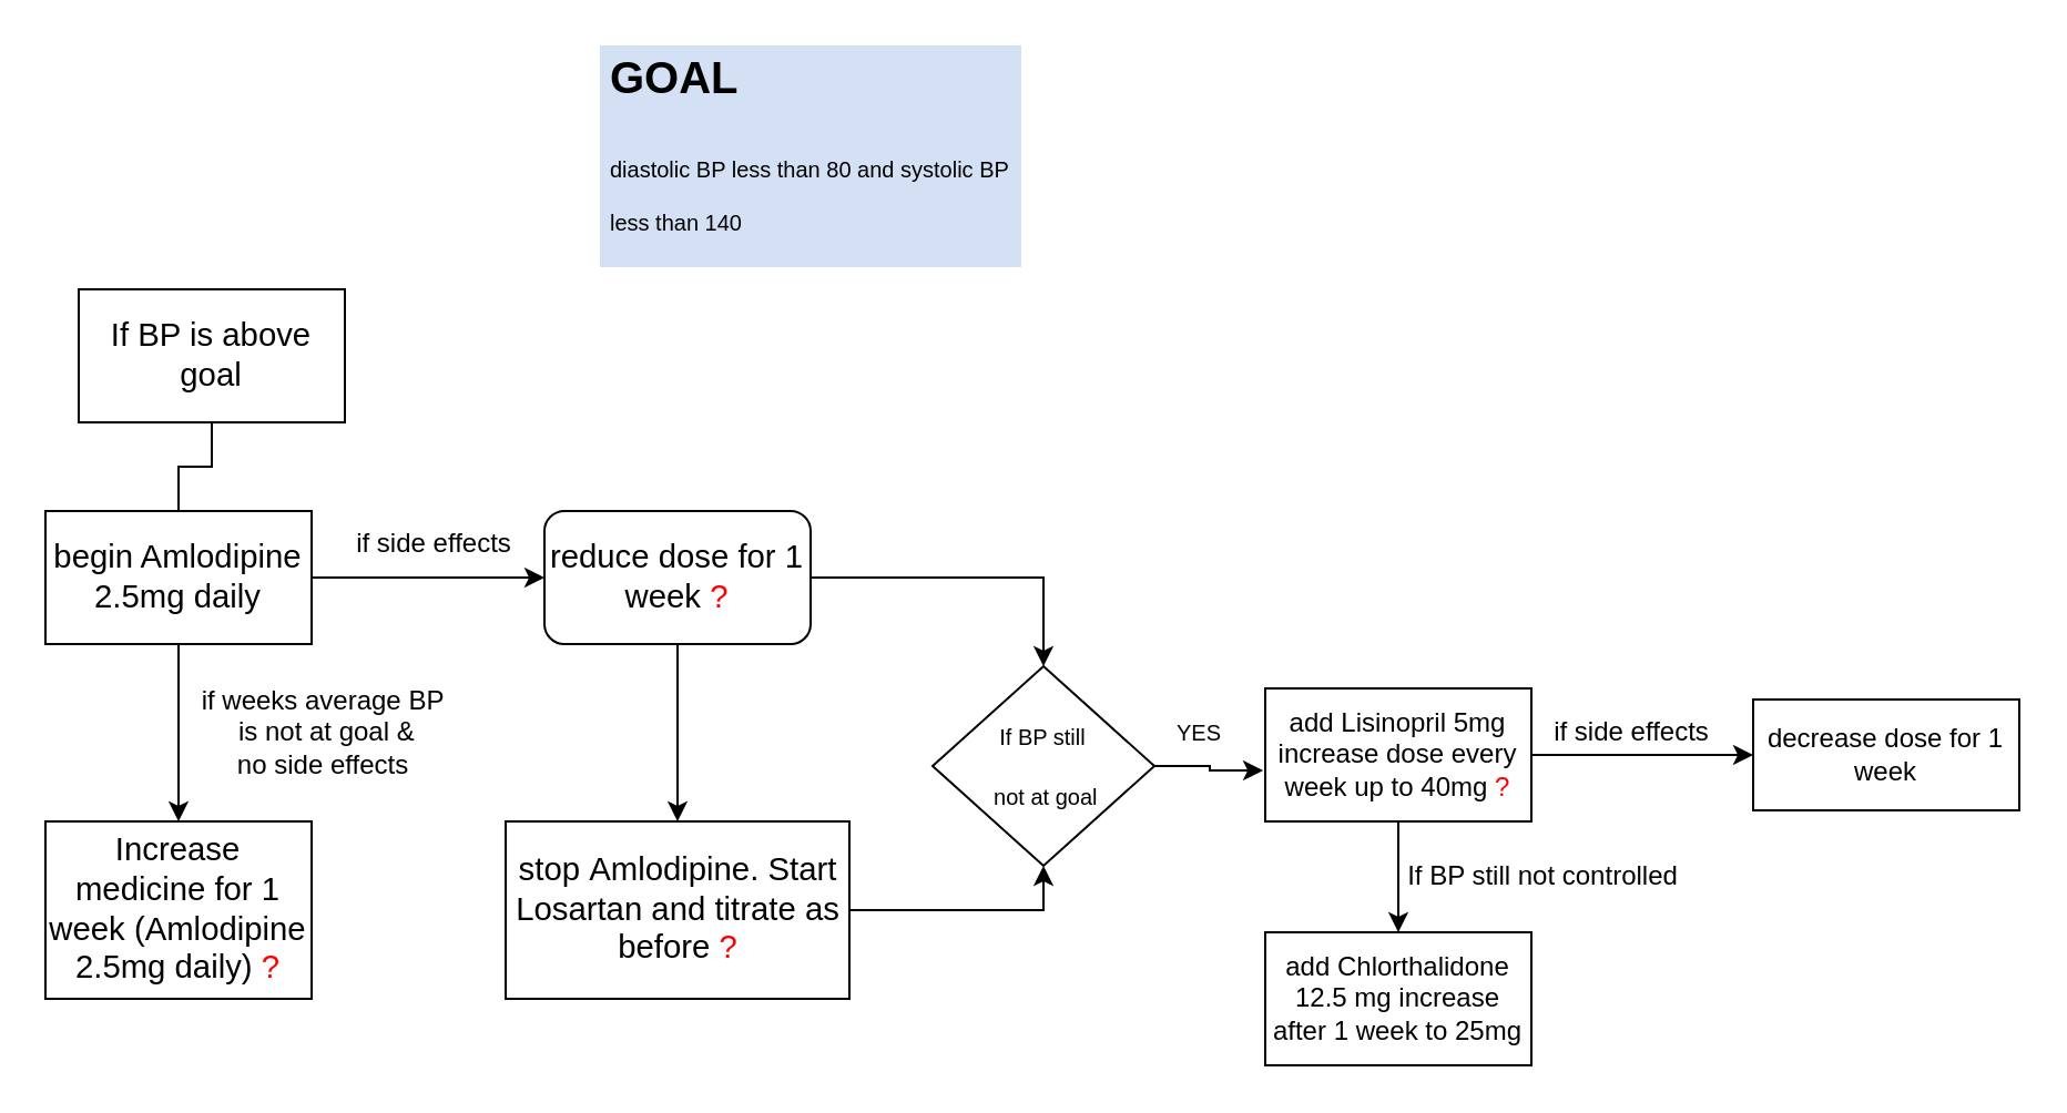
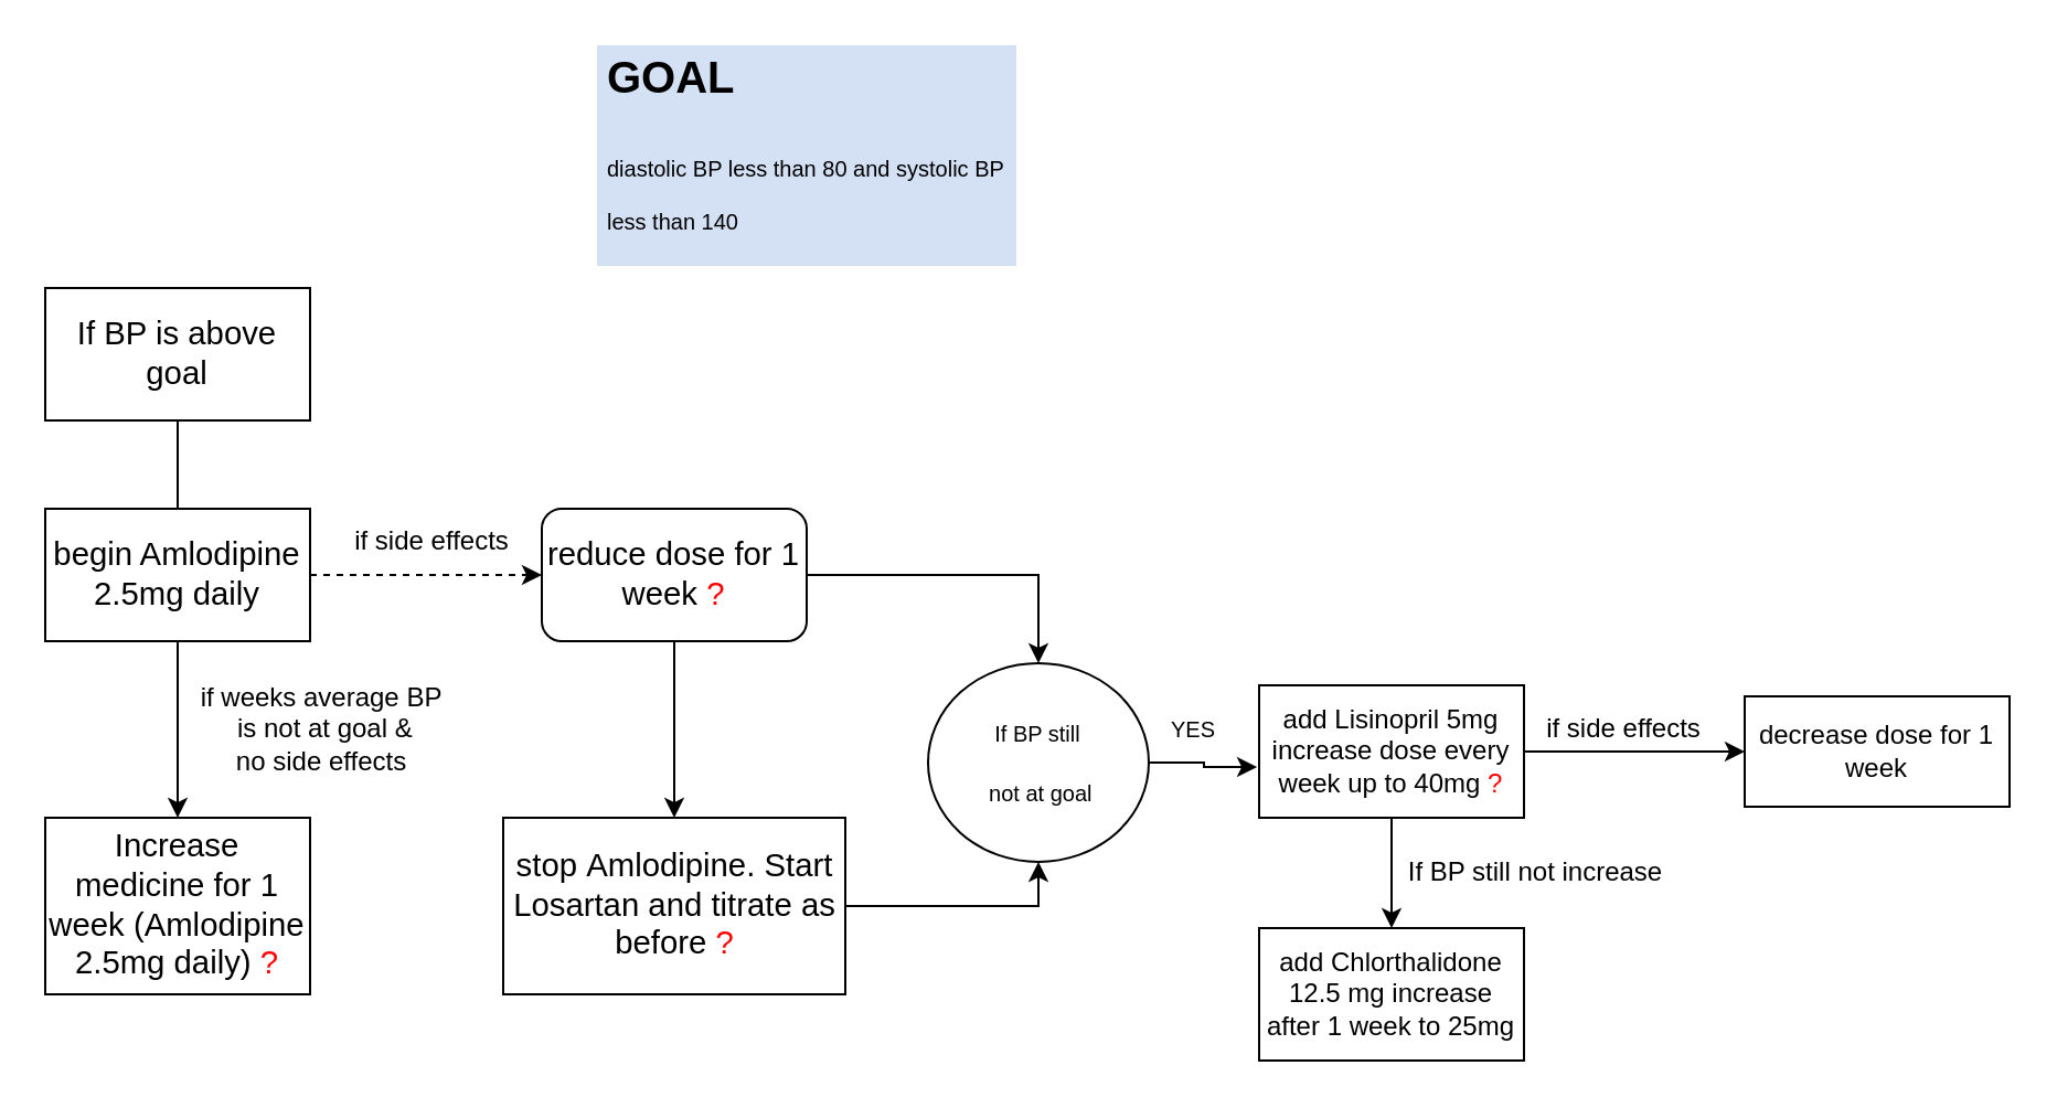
  <mxCell id="0" />
  <mxCell id="1" parent="0" />
  <mxCell id="2" value="" style="edgeStyle=orthogonalEdgeStyle;rounded=0;orthogonalLoop=1;jettySize=auto;html=1;endArrow=none;" parent="1" source="3" target="6" edge="1"><mxGeometry relative="1" as="geometry" /></mxCell>
- <mxCell id="3" value="&lt;p class=&quot;MsoNormal&quot;&gt;&lt;span style=&quot;mso-spacerun:'yes';font-family:Arial;font-size:11.0pt;&quot; dir=&quot;LTR&quot;&gt;If BP is above goal&lt;/span&gt;&lt;/p&gt;" style="rounded=0;whiteSpace=wrap;html=1;" parent="1" vertex="1"><mxGeometry x="35" y="130" width="120" height="60" as="geometry" /></mxCell>
+ <mxCell id="3" value="&lt;p class=&quot;MsoNormal&quot;&gt;&lt;span style=&quot;mso-spacerun:'yes';font-family:Arial;font-size:11.0pt;&quot; dir=&quot;LTR&quot;&gt;If BP is above goal&lt;/span&gt;&lt;/p&gt;" style="rounded=0;whiteSpace=wrap;html=1;" parent="1" vertex="1"><mxGeometry x="20" y="130" width="120" height="60" as="geometry" /></mxCell>
  <mxCell id="4" value="" style="edgeStyle=orthogonalEdgeStyle;rounded=0;orthogonalLoop=1;jettySize=auto;html=1;" parent="1" source="6" target="7" edge="1"><mxGeometry relative="1" as="geometry" /></mxCell>
- <mxCell id="5" value="" style="edgeStyle=orthogonalEdgeStyle;rounded=0;orthogonalLoop=1;jettySize=auto;html=1;" parent="1" source="6" target="11" edge="1"><mxGeometry relative="1" as="geometry" /></mxCell>
+ <mxCell id="5" value="" style="edgeStyle=orthogonalEdgeStyle;rounded=0;orthogonalLoop=1;jettySize=auto;html=1;dashed=1;" parent="1" source="6" target="11" edge="1"><mxGeometry relative="1" as="geometry" /></mxCell>
  <mxCell id="6" value="&lt;p class=&quot;MsoNormal&quot;&gt;&lt;span style=&quot;mso-spacerun:'yes';font-family:Arial;font-size:11.0pt;&quot; dir=&quot;LTR&quot;&gt;begin Amlodipine 2.5mg daily&lt;/span&gt;&lt;/p&gt;" style="rounded=0;whiteSpace=wrap;html=1;" parent="1" vertex="1"><mxGeometry x="20" y="230" width="120" height="60" as="geometry" /></mxCell>
  <mxCell id="7" value="&lt;p class=&quot;MsoNormal&quot;&gt;&lt;span style=&quot;mso-spacerun:'yes';font-family:Arial;font-size:11.0pt;&quot; dir=&quot;LTR&quot;&gt;Increase medicine for 1 week (Amlodipine 2.5mg daily) &lt;font color=&quot;#ff0000&quot;&gt;?&lt;/font&gt;&lt;/span&gt;&lt;/p&gt;" style="rounded=0;whiteSpace=wrap;html=1;" parent="1" vertex="1"><mxGeometry x="20" y="370" width="120" height="80" as="geometry" /></mxCell>
  <mxCell id="8" value="if weeks average BP&lt;br&gt;&amp;nbsp;is not at goal &amp;amp; &lt;br&gt;no side effects" style="text;html=1;align=center;verticalAlign=middle;resizable=0;points=[];autosize=1;strokeColor=none;fillColor=none;" parent="1" vertex="1"><mxGeometry x="80" y="300" width="130" height="60" as="geometry" /></mxCell>
  <mxCell id="9" value="" style="edgeStyle=orthogonalEdgeStyle;rounded=0;orthogonalLoop=1;jettySize=auto;html=1;" parent="1" source="11" target="14" edge="1"><mxGeometry relative="1" as="geometry" /></mxCell>
  <mxCell id="10" value="" style="edgeStyle=orthogonalEdgeStyle;rounded=0;orthogonalLoop=1;jettySize=auto;html=1;" parent="1" source="11" target="16" edge="1"><mxGeometry relative="1" as="geometry"><Array as="points"><mxPoint x="470" y="260" /></Array></mxGeometry></mxCell>
  <mxCell id="11" value="&lt;p class=&quot;MsoNormal&quot;&gt;&lt;span style=&quot;mso-spacerun:'yes';font-family:Arial;font-size:11.0pt;&quot; dir=&quot;LTR&quot;&gt;reduce dose for 1 week &lt;font color=&quot;#ff0000&quot;&gt;?&lt;/font&gt;&lt;/span&gt;&lt;/p&gt;" style="whiteSpace=wrap;html=1;rounded=1;" parent="1" vertex="1"><mxGeometry x="245" y="230" width="120" height="60" as="geometry" /></mxCell>
  <mxCell id="12" value="if side effects" style="text;html=1;align=center;verticalAlign=middle;resizable=0;points=[];autosize=1;strokeColor=none;fillColor=none;" parent="1" vertex="1"><mxGeometry x="150" y="230" width="90" height="30" as="geometry" /></mxCell>
  <mxCell id="13" style="edgeStyle=orthogonalEdgeStyle;rounded=0;orthogonalLoop=1;jettySize=auto;html=1;exitX=1;exitY=0.5;exitDx=0;exitDy=0;" parent="1" source="14" target="16" edge="1"><mxGeometry relative="1" as="geometry"><Array as="points"><mxPoint x="470" y="410" /></Array></mxGeometry></mxCell>
  <mxCell id="14" value="&lt;p class=&quot;MsoNormal&quot;&gt;&lt;font face=&quot;Arial&quot;&gt;&lt;span style=&quot;font-size: 14.667px;&quot;&gt;stop&amp;nbsp;&lt;/span&gt;&lt;/font&gt;&lt;span style=&quot;font-size: 14.667px; font-family: Arial; background-color: initial;&quot;&gt;Amlodipine. Start Losartan and titrate as before &lt;font color=&quot;#ff0000&quot;&gt;?&lt;/font&gt;&lt;/span&gt;&lt;/p&gt;" style="rounded=0;whiteSpace=wrap;html=1;" parent="1" vertex="1"><mxGeometry x="227.5" y="370" width="155" height="80" as="geometry" /></mxCell>
  <mxCell id="15" style="edgeStyle=orthogonalEdgeStyle;rounded=0;orthogonalLoop=1;jettySize=auto;html=1;exitX=1;exitY=0.5;exitDx=0;exitDy=0;entryX=-0.008;entryY=0.617;entryDx=0;entryDy=0;entryPerimeter=0;fontSize=10;" parent="1" source="16" target="19" edge="1"><mxGeometry relative="1" as="geometry" /></mxCell>
- <mxCell id="16" value="&lt;p class=&quot;MsoNormal&quot;&gt;&lt;span style=&quot;font-family: Arial;&quot; dir=&quot;LTR&quot;&gt;&lt;font style=&quot;font-size: 10px;&quot;&gt;If BP still&lt;/font&gt;&lt;/span&gt;&lt;/p&gt;&lt;p class=&quot;MsoNormal&quot;&gt;&lt;span style=&quot;font-family: Arial;&quot; dir=&quot;LTR&quot;&gt;&lt;font style=&quot;font-size: 10px;&quot;&gt;&amp;nbsp;not at goal&lt;/font&gt;&lt;/span&gt;&lt;/p&gt;" style="rhombus;whiteSpace=wrap;html=1;rounded=0;" parent="1" vertex="1"><mxGeometry x="420" y="300" width="100" height="90" as="geometry" /></mxCell>
+ <mxCell id="16" value="&lt;p class=&quot;MsoNormal&quot;&gt;&lt;span style=&quot;font-family: Arial;&quot; dir=&quot;LTR&quot;&gt;&lt;font style=&quot;font-size: 10px;&quot;&gt;If BP still&lt;/font&gt;&lt;/span&gt;&lt;/p&gt;&lt;p class=&quot;MsoNormal&quot;&gt;&lt;span style=&quot;font-family: Arial;&quot; dir=&quot;LTR&quot;&gt;&lt;font style=&quot;font-size: 10px;&quot;&gt;&amp;nbsp;not at goal&lt;/font&gt;&lt;/span&gt;&lt;/p&gt;" style="ellipse;whiteSpace=wrap;html=1;" parent="1" vertex="1"><mxGeometry x="420" y="300" width="100" height="90" as="geometry" /></mxCell>
  <mxCell id="17" value="" style="edgeStyle=orthogonalEdgeStyle;rounded=0;orthogonalLoop=1;jettySize=auto;html=1;fontSize=12;fontColor=#FF0000;" parent="1" source="19" target="22" edge="1"><mxGeometry relative="1" as="geometry" /></mxCell>
  <mxCell id="18" value="" style="edgeStyle=orthogonalEdgeStyle;rounded=0;orthogonalLoop=1;jettySize=auto;html=1;fontSize=12;fontColor=#FF0000;" parent="1" source="19" target="24" edge="1"><mxGeometry relative="1" as="geometry" /></mxCell>
  <mxCell id="19" value="&lt;p class=&quot;MsoNormal&quot;&gt;&lt;span style=&quot;font-family: Arial; font-size: 12px;&quot; dir=&quot;LTR&quot;&gt;add Lisinopril 5mg increase dose every week up to 40mg &lt;font color=&quot;#ff0000&quot;&gt;?&lt;/font&gt;&lt;/span&gt;&lt;/p&gt;" style="whiteSpace=wrap;html=1;rounded=0;fontSize=10;" parent="1" vertex="1"><mxGeometry x="570" y="310" width="120" height="60" as="geometry" /></mxCell>
  <mxCell id="20" value="YES" style="text;html=1;align=center;verticalAlign=middle;resizable=0;points=[];autosize=1;strokeColor=none;fillColor=none;fontSize=10;" parent="1" vertex="1"><mxGeometry x="520" y="315" width="40" height="30" as="geometry" /></mxCell>
  <mxCell id="21" value="&lt;h1&gt;&lt;span style=&quot;background-color: initial;&quot;&gt;GOAL&lt;/span&gt;&lt;/h1&gt;&lt;h1&gt;&lt;span style=&quot;font-size: 10px; font-weight: 400;&quot;&gt;diastolic BP less than 80 and systolic BP less than 140&lt;/span&gt;&lt;br&gt;&lt;/h1&gt;" style="text;html=1;strokeColor=none;fillColor=#D4E1F5;spacing=5;spacingTop=-20;whiteSpace=wrap;overflow=hidden;rounded=0;fontSize=10;" parent="1" vertex="1"><mxGeometry x="270" y="20" width="190" height="100" as="geometry" /></mxCell>
  <mxCell id="22" value="&lt;p class=&quot;MsoNormal&quot;&gt;&lt;font face=&quot;Arial&quot;&gt;&lt;span style=&quot;font-size: 12px;&quot;&gt;decrease dose for 1 week&lt;/span&gt;&lt;/font&gt;&lt;br&gt;&lt;/p&gt;" style="whiteSpace=wrap;html=1;rounded=0;fontSize=10;" parent="1" vertex="1"><mxGeometry x="790" y="315" width="120" height="50" as="geometry" /></mxCell>
  <mxCell id="23" value="&lt;span style=&quot;color: rgb(0, 0, 0);&quot;&gt;if side effects&lt;/span&gt;" style="text;html=1;align=center;verticalAlign=middle;resizable=0;points=[];autosize=1;strokeColor=none;fillColor=none;fontSize=12;fontColor=#FF0000;" parent="1" vertex="1"><mxGeometry x="690" y="315" width="90" height="30" as="geometry" /></mxCell>
  <mxCell id="24" value="&lt;p class=&quot;MsoNormal&quot;&gt;&lt;font face=&quot;Arial&quot;&gt;&lt;span style=&quot;font-size: 12px;&quot;&gt;add Chlorthalidone 12.5 mg increase after 1 week to 25mg&lt;/span&gt;&lt;/font&gt;&lt;br&gt;&lt;/p&gt;" style="whiteSpace=wrap;html=1;rounded=0;fontSize=10;" parent="1" vertex="1"><mxGeometry x="570" y="420" width="120" height="60" as="geometry" /></mxCell>
- <mxCell id="25" value="&lt;font color=&quot;#000000&quot;&gt;If BP still not controlled&lt;/font&gt;" style="text;html=1;align=center;verticalAlign=middle;resizable=0;points=[];autosize=1;strokeColor=none;fillColor=none;fontSize=12;fontColor=#FF0000;" parent="1" vertex="1"><mxGeometry x="620" y="380" width="150" height="30" as="geometry" /></mxCell>
+ <mxCell id="25" value="&lt;font color=&quot;#000000&quot;&gt;If BP still not increase&lt;/font&gt;" style="text;html=1;align=center;verticalAlign=middle;resizable=0;points=[];autosize=1;strokeColor=none;fillColor=none;fontSize=12;fontColor=#FF0000;" parent="1" vertex="1"><mxGeometry x="620" y="380" width="150" height="30" as="geometry" /></mxCell>
